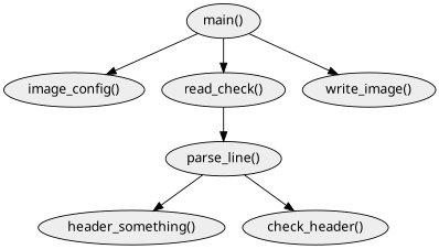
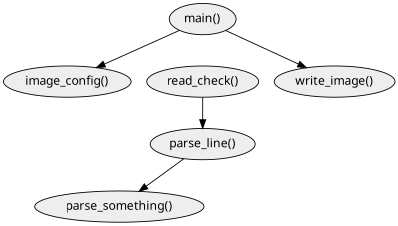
  digraph {
    fontname="Sans-Serif"
    node [fillcolor="#eeeeee" fontname="Sans-Serif" style=filled]
    edge [fontname="Sans-Serif"]
    n1 [label="image_config()"]
    "main()"
    n3 [label="read_check()"]
    "write_image()"
    "parse_line()"
-   "parse_something()" [label="header_something()"]
-   "check_header()"
+   "parse_something()"
    "main()" -> n1
-   "main()" -> n3
    "main()" -> "write_image()"
    n3 -> "parse_line()"
    "parse_line()" -> "parse_something()"
-   "parse_line()" -> "check_header()"
  }
